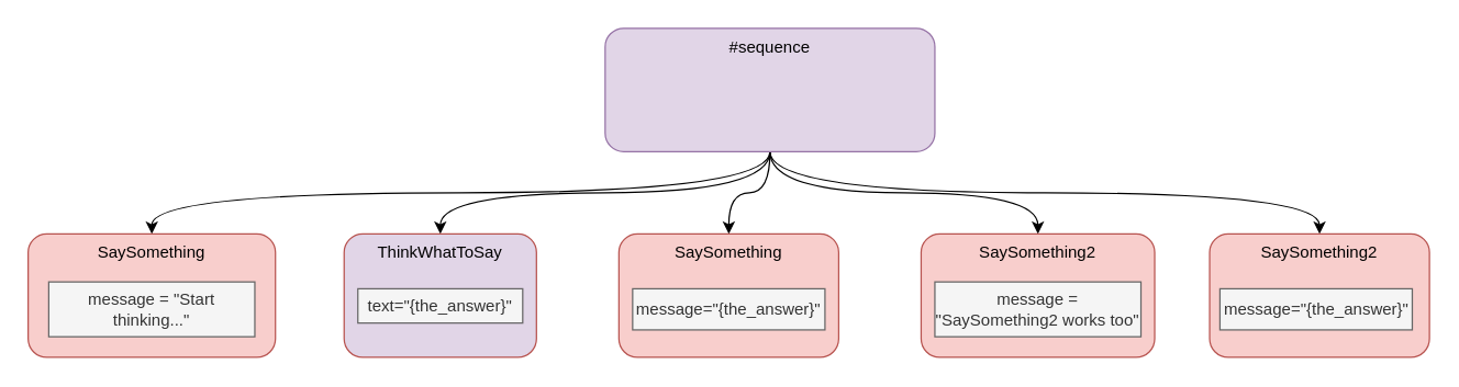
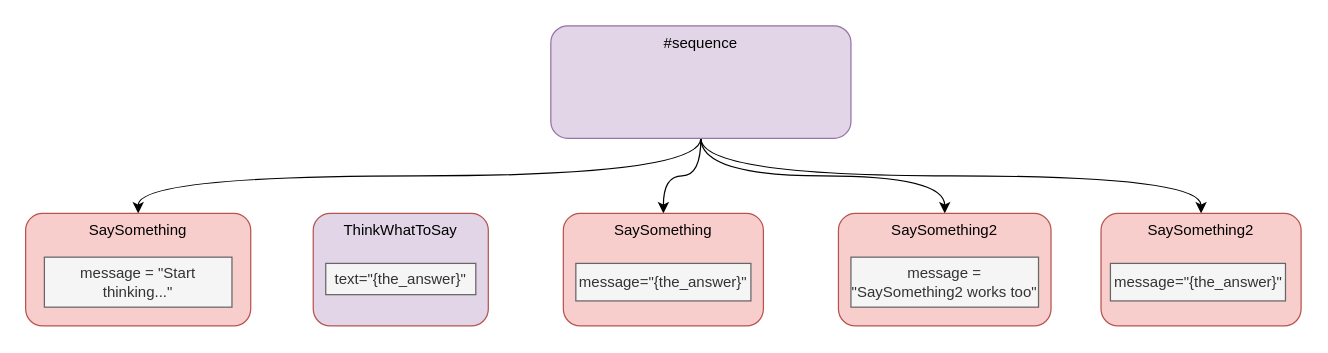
  <mxCell id="0" />
  <mxCell id="1" parent="0" />
  <mxCell id="2" style="edgeStyle=orthogonalEdgeStyle;orthogonalLoop=1;jettySize=auto;html=1;exitX=0.5;exitY=1;exitDx=0;exitDy=0;verticalAlign=top;curved=1;" edge="1" parent="1" source="7" target="8"><mxGeometry relative="1" as="geometry" /></mxCell>
- <mxCell id="3" style="edgeStyle=orthogonalEdgeStyle;orthogonalLoop=1;jettySize=auto;html=1;exitX=0.5;exitY=1;exitDx=0;exitDy=0;curved=1;verticalAlign=top;" edge="1" parent="1" source="7" target="11"><mxGeometry relative="1" as="geometry" /></mxCell>
  <mxCell id="4" style="edgeStyle=orthogonalEdgeStyle;curved=1;orthogonalLoop=1;jettySize=auto;html=1;exitX=0.5;exitY=1;exitDx=0;exitDy=0;entryX=0.5;entryY=0;entryDx=0;entryDy=0;verticalAlign=top;" edge="1" parent="1" source="7" target="12"><mxGeometry relative="1" as="geometry" /></mxCell>
  <mxCell id="5" style="edgeStyle=orthogonalEdgeStyle;curved=1;orthogonalLoop=1;jettySize=auto;html=1;exitX=0.5;exitY=1;exitDx=0;exitDy=0;entryX=0.5;entryY=0;entryDx=0;entryDy=0;verticalAlign=top;" edge="1" parent="1" source="7" target="9"><mxGeometry relative="1" as="geometry" /></mxCell>
  <mxCell id="6" style="edgeStyle=orthogonalEdgeStyle;curved=1;orthogonalLoop=1;jettySize=auto;html=1;exitX=0.5;exitY=1;exitDx=0;exitDy=0;entryX=0.5;entryY=0;entryDx=0;entryDy=0;verticalAlign=top;" edge="1" parent="1" source="7" target="10"><mxGeometry relative="1" as="geometry" /></mxCell>
  <mxCell id="7" value="#sequence" style="rounded=1;whiteSpace=wrap;html=1;verticalAlign=top;fillColor=#e1d5e7;strokeColor=#9673a6;" vertex="1" parent="1"><mxGeometry x="440" y="20" width="240" height="90" as="geometry" /></mxCell>
  <mxCell id="8" value="SaySomething" style="rounded=1;whiteSpace=wrap;html=1;verticalAlign=top;fillColor=#f8cecc;strokeColor=#b85450;" vertex="1" parent="1"><mxGeometry x="450" y="170" width="160" height="90" as="geometry" /></mxCell>
  <mxCell id="9" value="SaySomething2" style="rounded=1;whiteSpace=wrap;html=1;verticalAlign=top;fillColor=#f8cecc;strokeColor=#b85450;" vertex="1" parent="1"><mxGeometry x="670" y="170" width="170" height="90" as="geometry" /></mxCell>
  <mxCell id="10" value="SaySomething2" style="rounded=1;whiteSpace=wrap;html=1;verticalAlign=top;fillColor=#f8cecc;strokeColor=#b85450;" vertex="1" parent="1"><mxGeometry x="880" y="170" width="160" height="90" as="geometry" /></mxCell>
  <mxCell id="11" value="ThinkWhatToSay" style="rounded=1;whiteSpace=wrap;html=1;verticalAlign=top;fillColor=#e1d5e7;strokeColor=#b85450;" vertex="1" parent="1"><mxGeometry x="250" y="170" width="140" height="90" as="geometry" /></mxCell>
  <mxCell id="12" value="SaySomething" style="rounded=1;whiteSpace=wrap;html=1;verticalAlign=top;fillColor=#f8cecc;strokeColor=#b85450;" vertex="1" parent="1"><mxGeometry x="20" y="170" width="180" height="90" as="geometry" /></mxCell>
  <mxCell id="13" value="message = &quot;SaySomething2 works too&quot;" style="rounded=0;whiteSpace=wrap;html=1;fillColor=#f5f5f5;strokeColor=#666666;fontColor=#333333;" vertex="1" parent="1"><mxGeometry x="680" y="205" width="150" height="40" as="geometry" /></mxCell>
  <mxCell id="14" value="text=&quot;{the_answer}&quot;" style="rounded=0;whiteSpace=wrap;html=1;fillColor=#f5f5f5;strokeColor=#666666;fontColor=#333333;" vertex="1" parent="1"><mxGeometry x="260" y="210" width="120" height="25" as="geometry" /></mxCell>
  <mxCell id="15" value="message=&quot;{the_answer}&quot;" style="rounded=0;whiteSpace=wrap;html=1;fillColor=#f5f5f5;strokeColor=#666666;fontColor=#333333;" vertex="1" parent="1"><mxGeometry x="460" y="210" width="140" height="30" as="geometry" /></mxCell>
  <mxCell id="16" value="message=&quot;{the_answer}&quot;" style="rounded=0;whiteSpace=wrap;html=1;fillColor=#f5f5f5;strokeColor=#666666;fontColor=#333333;" vertex="1" parent="1"><mxGeometry x="887.5" y="210" width="140" height="30" as="geometry" /></mxCell>
  <mxCell id="17" value="message = &quot;Start thinking...&quot;" style="rounded=0;whiteSpace=wrap;html=1;fillColor=#f5f5f5;strokeColor=#666666;fontColor=#333333;" vertex="1" parent="1"><mxGeometry x="35" y="205" width="150" height="40" as="geometry" /></mxCell>
